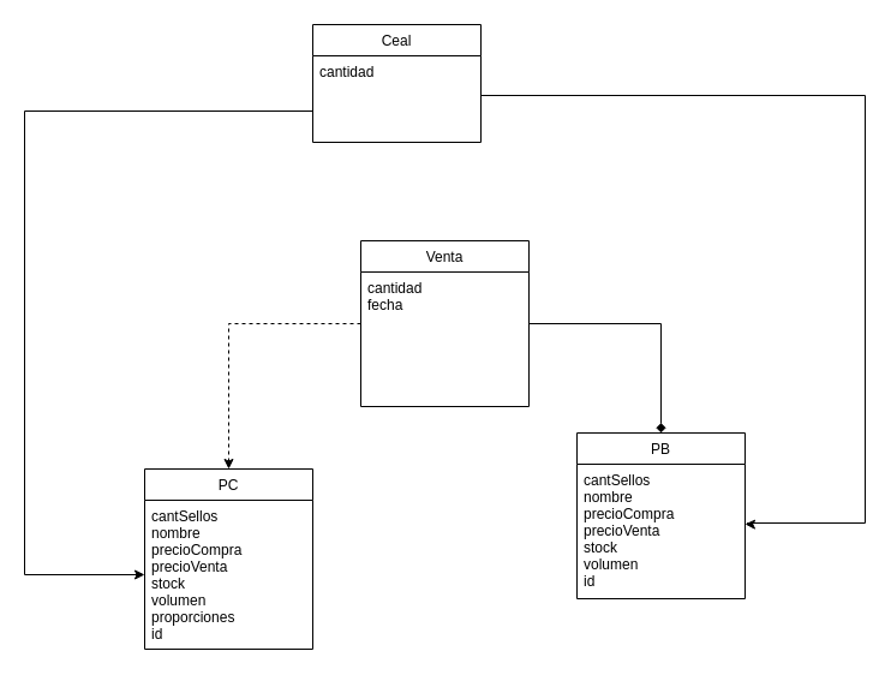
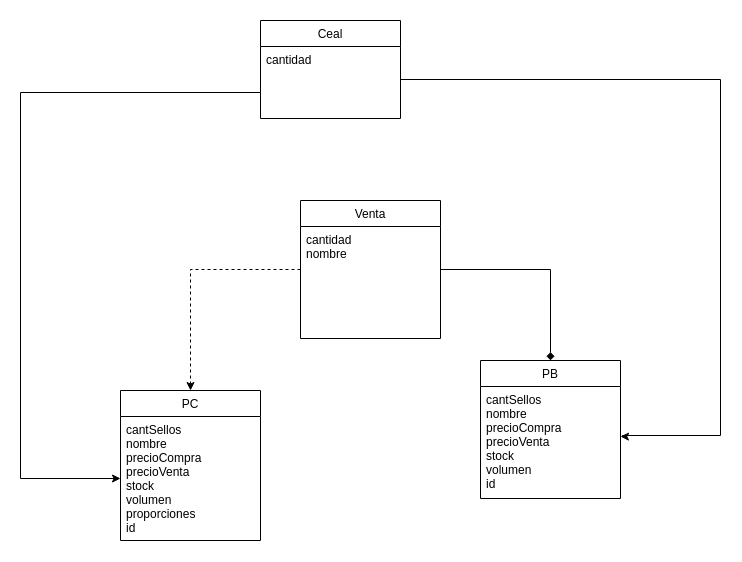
  <mxCell id="0" />
  <mxCell id="1" parent="0" />
  <mxCell id="2" value="PC" style="swimlane;fontStyle=0;childLayout=stackLayout;horizontal=1;startSize=26;fillColor=none;horizontalStack=0;resizeParent=1;resizeParentMax=0;resizeLast=0;collapsible=1;marginBottom=0;" parent="1" vertex="1"><mxGeometry x="120" y="390" width="140" height="150" as="geometry" /></mxCell>
  <mxCell id="3" value="cantSellos&#10;nombre&#10;precioCompra&#10;precioVenta&#10;stock&#10;volumen&#10;proporciones&#10;id" style="text;strokeColor=none;fillColor=none;align=left;verticalAlign=top;spacingLeft=4;spacingRight=4;overflow=hidden;rotatable=0;points=[[0,0.5],[1,0.5]];portConstraint=eastwest;" parent="2" vertex="1"><mxGeometry y="26" width="140" height="124" as="geometry" /></mxCell>
  <mxCell id="4" value="PB" style="swimlane;fontStyle=0;childLayout=stackLayout;horizontal=1;startSize=26;fillColor=none;horizontalStack=0;resizeParent=1;resizeParentMax=0;resizeLast=0;collapsible=1;marginBottom=0;" parent="1" vertex="1"><mxGeometry x="480" y="360" width="140" height="138" as="geometry" /></mxCell>
  <mxCell id="5" value="cantSellos&#10;nombre&#10;precioCompra&#10;precioVenta&#10;stock&#10;volumen&#10;id" style="text;strokeColor=none;fillColor=none;align=left;verticalAlign=top;spacingLeft=4;spacingRight=4;overflow=hidden;rotatable=0;points=[[0,0.5],[1,0.5]];portConstraint=eastwest;" parent="4" vertex="1"><mxGeometry y="26" width="140" height="112" as="geometry" /></mxCell>
  <mxCell id="6" style="edgeStyle=orthogonalEdgeStyle;rounded=0;orthogonalLoop=1;jettySize=auto;html=1;entryX=0.5;entryY=0;entryDx=0;entryDy=0;dashed=1;" edge="1" parent="1" source="8" target="2"><mxGeometry relative="1" as="geometry" /></mxCell>
  <mxCell id="7" style="edgeStyle=orthogonalEdgeStyle;rounded=0;orthogonalLoop=1;jettySize=auto;html=1;endArrow=diamond;" edge="1" parent="1" source="8" target="4"><mxGeometry relative="1" as="geometry" /></mxCell>
  <mxCell id="8" value="Venta" style="swimlane;fontStyle=0;childLayout=stackLayout;horizontal=1;startSize=26;fillColor=none;horizontalStack=0;resizeParent=1;resizeParentMax=0;resizeLast=0;collapsible=1;marginBottom=0;" parent="1" vertex="1"><mxGeometry x="300" y="200" width="140" height="138" as="geometry" /></mxCell>
- <mxCell id="9" value="cantidad&#10;fecha" style="text;strokeColor=none;fillColor=none;align=left;verticalAlign=top;spacingLeft=4;spacingRight=4;overflow=hidden;rotatable=0;points=[[0,0.5],[1,0.5]];portConstraint=eastwest;" parent="8" vertex="1"><mxGeometry y="26" width="140" height="112" as="geometry" /></mxCell>
+ <mxCell id="9" value="cantidad&#10;nombre" style="text;strokeColor=none;fillColor=none;align=left;verticalAlign=top;spacingLeft=4;spacingRight=4;overflow=hidden;rotatable=0;points=[[0,0.5],[1,0.5]];portConstraint=eastwest;" parent="8" vertex="1"><mxGeometry y="26" width="140" height="112" as="geometry" /></mxCell>
  <mxCell id="10" style="edgeStyle=orthogonalEdgeStyle;rounded=0;orthogonalLoop=1;jettySize=auto;html=1;entryX=1;entryY=0.446;entryDx=0;entryDy=0;entryPerimeter=0;" edge="1" parent="1" source="11" target="5"><mxGeometry relative="1" as="geometry"><mxPoint x="620" y="450" as="targetPoint" /><Array as="points"><mxPoint x="720" y="79" /><mxPoint x="720" y="435" /><mxPoint x="622" y="435" /><mxPoint x="622" y="436" /></Array></mxGeometry></mxCell>
  <mxCell id="11" value="Ceal" style="swimlane;fontStyle=0;childLayout=stackLayout;horizontal=1;startSize=26;fillColor=none;horizontalStack=0;resizeParent=1;resizeParentMax=0;resizeLast=0;collapsible=1;marginBottom=0;" parent="1" vertex="1"><mxGeometry x="260" y="20" width="140" height="98" as="geometry" /></mxCell>
  <mxCell id="12" value="cantidad" style="text;strokeColor=none;fillColor=none;align=left;verticalAlign=top;spacingLeft=4;spacingRight=4;overflow=hidden;rotatable=0;points=[[0,0.5],[1,0.5]];portConstraint=eastwest;" parent="11" vertex="1"><mxGeometry y="26" width="140" height="72" as="geometry" /></mxCell>
  <mxCell id="13" style="edgeStyle=orthogonalEdgeStyle;rounded=0;orthogonalLoop=1;jettySize=auto;html=1;entryX=0;entryY=0.5;entryDx=0;entryDy=0;" edge="1" parent="1" source="12" target="3"><mxGeometry relative="1" as="geometry"><mxPoint x="20" y="490" as="targetPoint" /><Array as="points"><mxPoint x="20" y="92" /><mxPoint x="20" y="478" /></Array></mxGeometry></mxCell>
